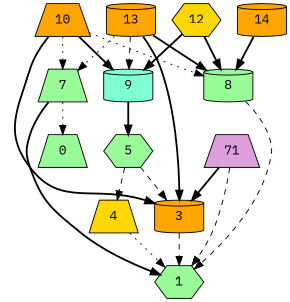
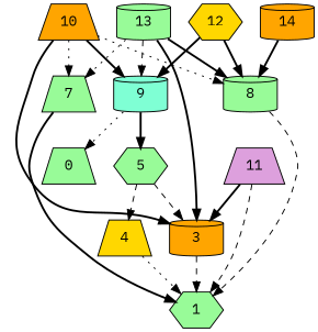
  digraph {
    fontname="IBM Plex Mono"
    node [Weight=11 fillcolor=palegreen fontname="IBM Plex Mono" shape=trapezium style=filled]
    edge [Weight=3 fontname="IBM Plex Mono" style=bold]
    10 [fillcolor=orange]
    9 [Weight=6 fillcolor=aquamarine shape=cylinder]
    7 [Weight=3]
    8 [Weight=8 shape=cylinder]
    3 [Weight=5 fillcolor=orange shape=cylinder]
    12 [Weight=5 fillcolor=gold shape=hexagon]
-   13 [fillcolor=orange shape=cylinder]
+   13 [shape=cylinder]
    5 [Weight=15 shape=hexagon]
    1 [Weight=15 shape=hexagon]
    0 [Weight=6]
    4 [Weight=9 fillcolor=gold]
-   11 [Weight=12 fillcolor=plum label=71]
+   11 [Weight=12 fillcolor=plum]
    14 [Weight=12 fillcolor=orange shape=cylinder]
    10 -> 9 [Weight=9]
    10 -> 7 [Weight=7 style=dotted]
    10 -> 8 [style=dotted]
    10 -> 3 [Weight=4]
    9 -> 5
    7 -> 1 [Weight=9]
-   7 -> 0 [Weight=5 style=dotted]
+   9 -> 0 [Weight=5 style=dotted]
    8 -> 1 [style=dashed]
    3 -> 1 [Weight=5 style=dashed]
    12 -> 9 [Weight=7]
    12 -> 8 [Weight=6]
    13 -> 9 [Weight=10 style=dashed]
    13 -> 7 [Weight=10 style=dotted]
    13 -> 8 [Weight=6]
    13 -> 3 [Weight=4]
    5 -> 3 [Weight=9 style=dashed]
    5 -> 4 [Weight=8 style=dashed]
    4 -> 1 [Weight=5 style=dotted]
    11 -> 3 [Weight=8]
    11 -> 1 [Weight=7 style=dashed]
    14 -> 8
  }
